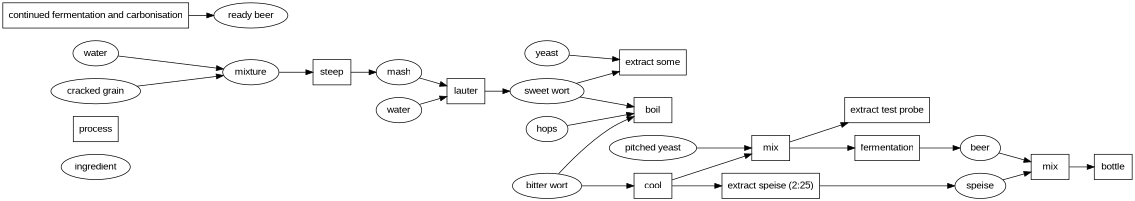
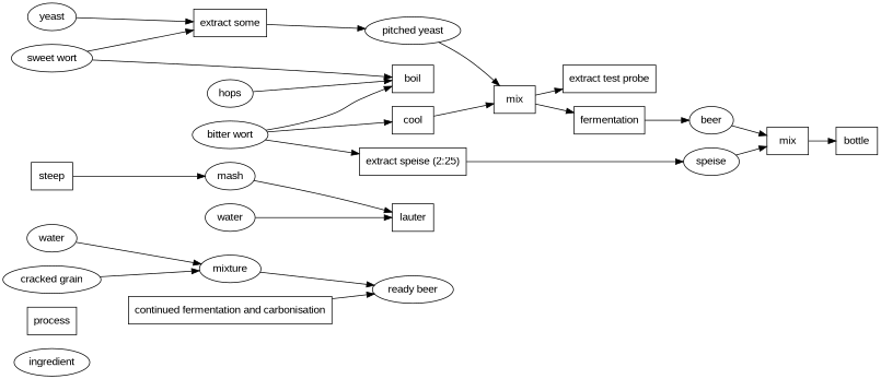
  digraph {
    fontname="Liberation Sans"
    rankdir=LR
    node [fontname="Liberation Sans" shape=oval]
    edge [fontname="Liberation Sans"]
    ingredient
    process [shape=box]
    water
    mixture
    steep [shape=box]
    n6 [label="cracked grain"]
    mash
    lauter [shape=box]
    n9 [label="sweet wort"]
    n10 [label=water]
    n11 [label="extract some" shape=box]
    boil [shape=box]
    n13 [label="pitched yeast"]
    yeast
    n15 [label="bitter wort"]
    cool [shape=box]
    n17 [label=mix shape=box]
    n18 [label="extract speise (2:25)" shape=box]
    n19 [label="extract test probe" shape=box]
    fermentation [shape=box]
    mix [shape=box]
    bottle [shape=box]
    beer
    n24 [label="ready beer"]
    speise
    n26 [label="continued fermentation and carbonisation" shape=box]
    hops
    water -> mixture
-   mixture -> steep
+   mixture -> n24
    steep -> mash
    n6 -> mixture
    mash -> lauter
-   lauter -> n9
    n9 -> n11
    n9 -> boil
    n10 -> lauter
+   n11 -> n13
    n13 -> n17
    yeast -> n11
    n15 -> boil
    n15 -> cool
    cool -> n17
-   cool -> n18
+   n15 -> n18
    n17 -> n19
    n17 -> fermentation
    n18 -> speise
    fermentation -> beer
    mix -> bottle
    beer -> mix
    speise -> mix
    n26 -> n24
    hops -> boil
  }
